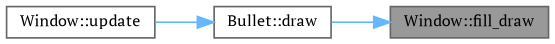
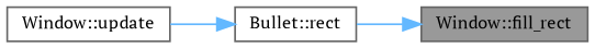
  digraph {
    fontname="PT Serif"
    rankdir=RL
    node [color=grey40 fillcolor=white fontname="PT Serif" fontsize=10 shape=box style=filled]
    edge [color=steelblue1 dir=back fontname="PT Serif" fontsize=10 labelfontname=Helvetica labelfontsize=10 style=solid]
-   n1 [color=gray40 fillcolor=grey60 fontcolor=black height=0.2 label="Window::fill_draw" width=0.4]
-   n2 [height=0.2 label="Bullet::draw" width=0.4]
+   n1 [color=gray40 fillcolor=grey60 fontcolor=black height=0.2 label="Window::fill_rect" width=0.4]
+   n2 [height=0.2 label="Bullet::rect" width=0.4]
    n3 [height=0.2 label="Window::update" width=0.4]
    n1 -> n2
    n2 -> n3
  }
